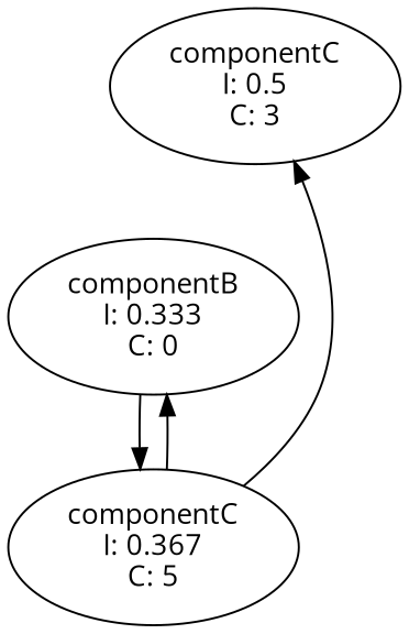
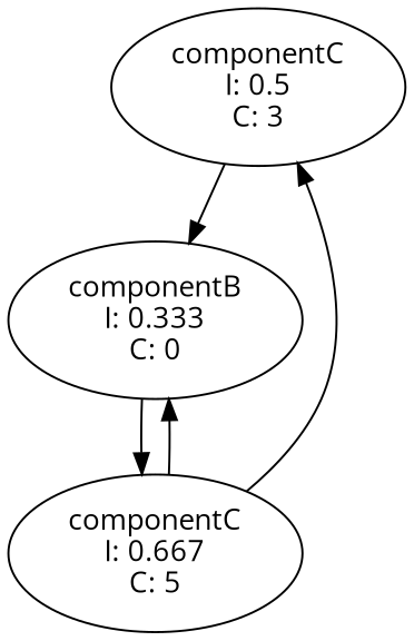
  digraph {
    bgcolor=white
    fontname="Open Sans"
    node [fillcolor=white fontname="Open Sans" style=filled]
    edge [color=black fontname="Open Sans"]
    n1 [label="componentC\nI: 0.5\nC: 3"]
    n2 [label="componentB\nI: 0.333\nC: 0"]
-   n3 [label="componentC\nI: 0.367\nC: 5"]
+   n3 [label="componentC\nI: 0.667\nC: 5"]
+   n1 -> n2
    n2 -> n3
    n3 -> n1
    n3 -> n2
  }
